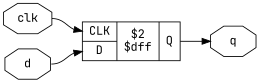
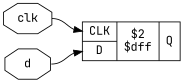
  digraph {
    rankdir=LR
    remincross=true
    fontname="JetBrains Mono"
    node [color=black fontcolor=black shape=octagon fontname="JetBrains Mono"]
    edge [color=black tailport=e fontname="JetBrains Mono"]
    n1 [label=clk]
    n2 [label="{{<p5> CLK|<p6> D}|$2\n$dff|{<p7> Q}}" shape=record color="" fontcolor=""]
    n3 [label=d]
-   n4 [label=q]
    n1 -> n2 [headport="p5:w"]
-   n2 -> n4 [headport=w tailport="p7:e"]
    n3 -> n2 [headport="p6:w"]
  }
